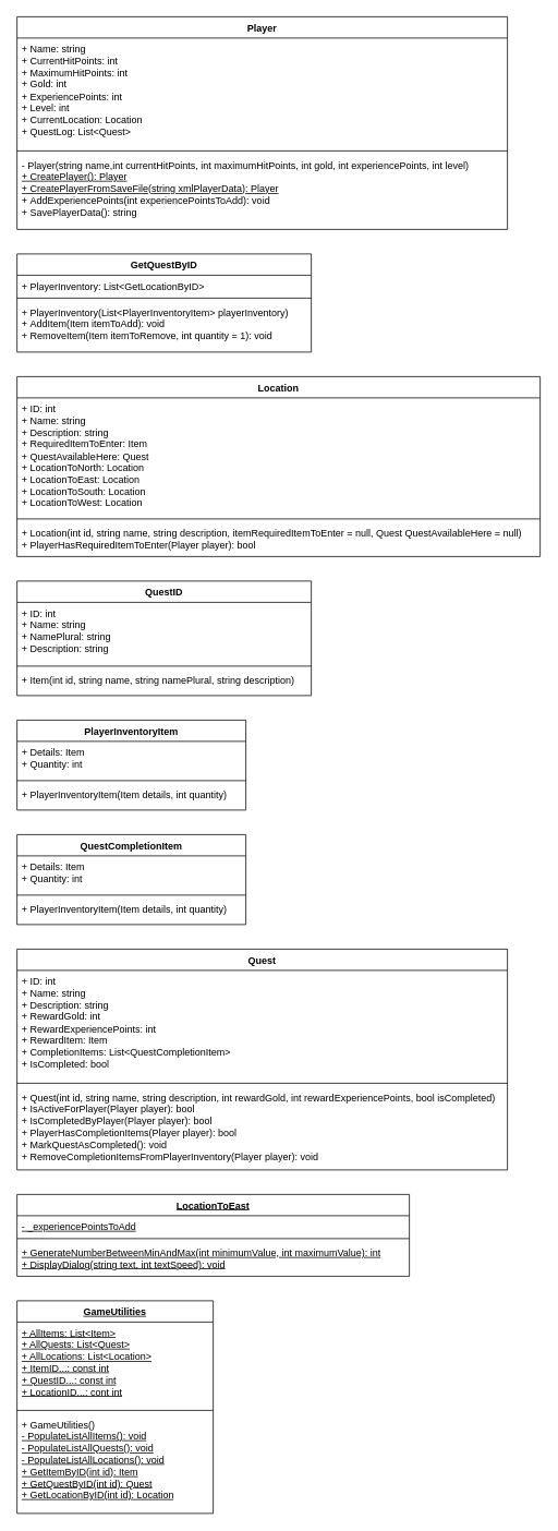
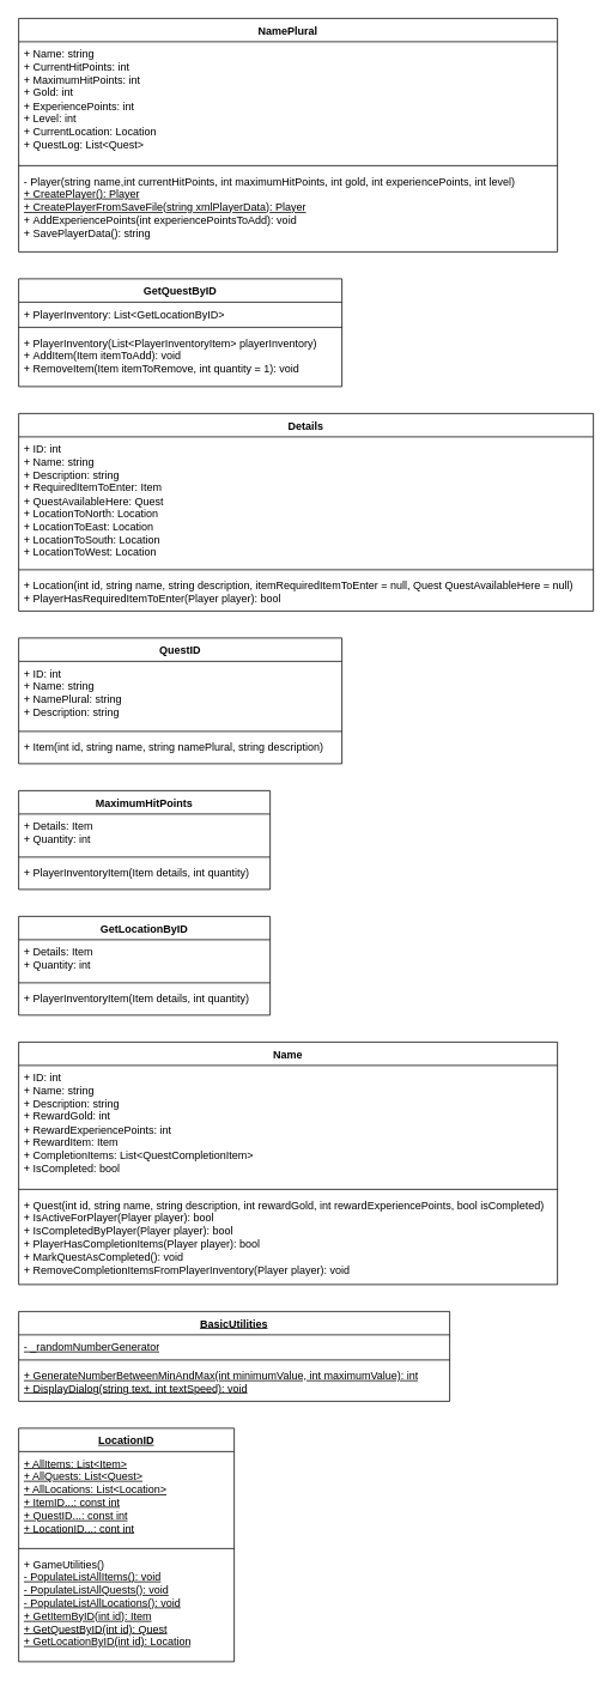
  <mxCell id="0" />
  <mxCell id="1" parent="0" />
- <mxCell id="2" value="Player" style="swimlane;fontStyle=1;align=center;verticalAlign=top;childLayout=stackLayout;horizontal=1;startSize=26;horizontalStack=0;resizeParent=1;resizeParentMax=0;resizeLast=0;collapsible=1;marginBottom=0;whiteSpace=wrap;html=1;" parent="1" vertex="1"><mxGeometry x="20" y="20" width="600" height="260" as="geometry" /></mxCell>
+ <mxCell id="2" value="NamePlural" style="swimlane;fontStyle=1;align=center;verticalAlign=top;childLayout=stackLayout;horizontal=1;startSize=26;horizontalStack=0;resizeParent=1;resizeParentMax=0;resizeLast=0;collapsible=1;marginBottom=0;whiteSpace=wrap;html=1;" parent="1" vertex="1"><mxGeometry x="20" y="20" width="600" height="260" as="geometry" /></mxCell>
  <mxCell id="3" value="+ Name: string&lt;br&gt;+ CurrentHitPoints: int&lt;br&gt;+ MaximumHitPoints: int&lt;br&gt;+ Gold: int&lt;br&gt;+ ExperiencePoints: int&lt;br&gt;+ Level: int&lt;br&gt;+ CurrentLocation: Location&lt;br&gt;+ QuestLog: List&amp;lt;Quest&amp;gt;" style="text;strokeColor=none;fillColor=none;align=left;verticalAlign=top;spacingLeft=4;spacingRight=4;overflow=hidden;rotatable=0;points=[[0,0.5],[1,0.5]];portConstraint=eastwest;whiteSpace=wrap;html=1;" parent="2" vertex="1"><mxGeometry y="26" width="600" height="134" as="geometry" /></mxCell>
  <mxCell id="4" value="" style="line;strokeWidth=1;fillColor=none;align=left;verticalAlign=middle;spacingTop=-1;spacingLeft=3;spacingRight=3;rotatable=0;labelPosition=right;points=[];portConstraint=eastwest;strokeColor=inherit;" parent="2" vertex="1"><mxGeometry y="160" width="600" height="8" as="geometry" /></mxCell>
  <mxCell id="5" value="- Player(string name,int currentHitPoints, int maximumHitPoints, int gold, int experiencePoints, int level)&lt;br&gt;&lt;u&gt;+ CreatePlayer(): Player&lt;/u&gt;&lt;br&gt;&lt;u&gt;+ CreatePlayerFromSaveFile(string xmlPlayerData): Player&lt;/u&gt;&lt;br&gt;+&amp;nbsp;AddExperiencePoints(int experiencePointsToAdd): void&lt;br&gt;+ SavePlayerData(): string" style="text;strokeColor=none;fillColor=none;align=left;verticalAlign=top;spacingLeft=4;spacingRight=4;overflow=hidden;rotatable=0;points=[[0,0.5],[1,0.5]];portConstraint=eastwest;whiteSpace=wrap;html=1;" parent="2" vertex="1"><mxGeometry y="168" width="600" height="92" as="geometry" /></mxCell>
  <mxCell id="6" value="GetQuestByID" style="swimlane;fontStyle=1;align=center;verticalAlign=top;childLayout=stackLayout;horizontal=1;startSize=26;horizontalStack=0;resizeParent=1;resizeParentMax=0;resizeLast=0;collapsible=1;marginBottom=0;whiteSpace=wrap;html=1;" parent="1" vertex="1"><mxGeometry x="20" y="310" width="360" height="120" as="geometry" /></mxCell>
  <mxCell id="7" value="+ PlayerInventory: List&amp;lt;GetLocationByID&amp;gt;" style="text;strokeColor=none;fillColor=none;align=left;verticalAlign=top;spacingLeft=4;spacingRight=4;overflow=hidden;rotatable=0;points=[[0,0.5],[1,0.5]];portConstraint=eastwest;whiteSpace=wrap;html=1;" parent="6" vertex="1"><mxGeometry y="26" width="360" height="24" as="geometry" /></mxCell>
  <mxCell id="8" value="" style="line;strokeWidth=1;fillColor=none;align=left;verticalAlign=middle;spacingTop=-1;spacingLeft=3;spacingRight=3;rotatable=0;labelPosition=right;points=[];portConstraint=eastwest;strokeColor=inherit;" parent="6" vertex="1"><mxGeometry y="50" width="360" height="8" as="geometry" /></mxCell>
  <mxCell id="9" value="+&amp;nbsp;PlayerInventory(List&amp;lt;PlayerInventoryItem&amp;gt; playerInventory)&lt;br&gt;+&amp;nbsp;AddItem(Item itemToAdd): void&lt;br&gt;+&amp;nbsp;RemoveItem(Item itemToRemove, int quantity = 1): void" style="text;strokeColor=none;fillColor=none;align=left;verticalAlign=top;spacingLeft=4;spacingRight=4;overflow=hidden;rotatable=0;points=[[0,0.5],[1,0.5]];portConstraint=eastwest;whiteSpace=wrap;html=1;" parent="6" vertex="1"><mxGeometry y="58" width="360" height="62" as="geometry" /></mxCell>
- <mxCell id="10" value="Location" style="swimlane;fontStyle=1;align=center;verticalAlign=top;childLayout=stackLayout;horizontal=1;startSize=26;horizontalStack=0;resizeParent=1;resizeParentMax=0;resizeLast=0;collapsible=1;marginBottom=0;whiteSpace=wrap;html=1;" parent="1" vertex="1"><mxGeometry x="20" y="460" width="640" height="220" as="geometry" /></mxCell>
+ <mxCell id="10" value="Details" style="swimlane;fontStyle=1;align=center;verticalAlign=top;childLayout=stackLayout;horizontal=1;startSize=26;horizontalStack=0;resizeParent=1;resizeParentMax=0;resizeLast=0;collapsible=1;marginBottom=0;whiteSpace=wrap;html=1;" parent="1" vertex="1"><mxGeometry x="20" y="460" width="640" height="220" as="geometry" /></mxCell>
  <mxCell id="11" value="+ ID: int&lt;br&gt;+ Name: string&lt;br&gt;+ Description: string&lt;br&gt;+&amp;nbsp;RequiredItemToEnter: Item&lt;br&gt;+&amp;nbsp;QuestAvailableHere: Quest&lt;br&gt;+&amp;nbsp;LocationToNorth: Location&lt;br&gt;+&amp;nbsp;LocationToEast: Location&lt;br&gt;+&amp;nbsp;LocationToSouth: Location&lt;br&gt;+&amp;nbsp;LocationToWest: Location" style="text;strokeColor=none;fillColor=none;align=left;verticalAlign=top;spacingLeft=4;spacingRight=4;overflow=hidden;rotatable=0;points=[[0,0.5],[1,0.5]];portConstraint=eastwest;whiteSpace=wrap;html=1;" parent="10" vertex="1"><mxGeometry y="26" width="640" height="144" as="geometry" /></mxCell>
  <mxCell id="12" value="" style="line;strokeWidth=1;fillColor=none;align=left;verticalAlign=middle;spacingTop=-1;spacingLeft=3;spacingRight=3;rotatable=0;labelPosition=right;points=[];portConstraint=eastwest;strokeColor=inherit;" parent="10" vertex="1"><mxGeometry y="170" width="640" height="8" as="geometry" /></mxCell>
  <mxCell id="13" value="+ Location(int id, string name, string description, itemRequiredItemToEnter = null, Quest QuestAvailableHere = null)&lt;br&gt;+ PlayerHasRequiredItemToEnter(Player player): bool" style="text;strokeColor=none;fillColor=none;align=left;verticalAlign=top;spacingLeft=4;spacingRight=4;overflow=hidden;rotatable=0;points=[[0,0.5],[1,0.5]];portConstraint=eastwest;whiteSpace=wrap;html=1;" parent="10" vertex="1"><mxGeometry y="178" width="640" height="42" as="geometry" /></mxCell>
- <mxCell id="14" value="Quest" style="swimlane;fontStyle=1;align=center;verticalAlign=top;childLayout=stackLayout;horizontal=1;startSize=26;horizontalStack=0;resizeParent=1;resizeParentMax=0;resizeLast=0;collapsible=1;marginBottom=0;whiteSpace=wrap;html=1;" parent="1" vertex="1"><mxGeometry x="20" y="1160" width="600" height="270" as="geometry" /></mxCell>
+ <mxCell id="14" value="Name" style="swimlane;fontStyle=1;align=center;verticalAlign=top;childLayout=stackLayout;horizontal=1;startSize=26;horizontalStack=0;resizeParent=1;resizeParentMax=0;resizeLast=0;collapsible=1;marginBottom=0;whiteSpace=wrap;html=1;" parent="1" vertex="1"><mxGeometry x="20" y="1160" width="600" height="270" as="geometry" /></mxCell>
  <mxCell id="15" value="+ ID: int&lt;br&gt;+ Name: string&lt;br&gt;+ Description: string&lt;br&gt;+ RewardGold: int&lt;br&gt;+ RewardExperiencePoints: int&lt;br&gt;+ RewardItem: Item&lt;br&gt;+ CompletionItems: List&amp;lt;QuestCompletionItem&amp;gt;&lt;br&gt;+ IsCompleted: bool" style="text;strokeColor=none;fillColor=none;align=left;verticalAlign=top;spacingLeft=4;spacingRight=4;overflow=hidden;rotatable=0;points=[[0,0.5],[1,0.5]];portConstraint=eastwest;whiteSpace=wrap;html=1;" parent="14" vertex="1"><mxGeometry y="26" width="600" height="134" as="geometry" /></mxCell>
  <mxCell id="16" value="" style="line;strokeWidth=1;fillColor=none;align=left;verticalAlign=middle;spacingTop=-1;spacingLeft=3;spacingRight=3;rotatable=0;labelPosition=right;points=[];portConstraint=eastwest;strokeColor=inherit;" parent="14" vertex="1"><mxGeometry y="160" width="600" height="8" as="geometry" /></mxCell>
  <mxCell id="17" value="+ Quest(int id, string name, string description, int rewardGold, int rewardExperiencePoints, bool isCompleted)&lt;br&gt;+ IsActiveForPlayer(Player player): bool&lt;br&gt;+ IsCompletedByPlayer(Player player): bool&lt;br&gt;+&amp;nbsp;PlayerHasCompletionItems(Player player): bool&lt;br&gt;+&amp;nbsp;MarkQuestAsCompleted(): void&lt;br&gt;+&amp;nbsp;RemoveCompletionItemsFromPlayerInventory(Player player): void" style="text;strokeColor=none;fillColor=none;align=left;verticalAlign=top;spacingLeft=4;spacingRight=4;overflow=hidden;rotatable=0;points=[[0,0.5],[1,0.5]];portConstraint=eastwest;whiteSpace=wrap;html=1;" parent="14" vertex="1"><mxGeometry y="168" width="600" height="102" as="geometry" /></mxCell>
- <mxCell id="18" value="&lt;u&gt;LocationToEast&lt;/u&gt;" style="swimlane;fontStyle=1;align=center;verticalAlign=top;childLayout=stackLayout;horizontal=1;startSize=26;horizontalStack=0;resizeParent=1;resizeParentMax=0;resizeLast=0;collapsible=1;marginBottom=0;whiteSpace=wrap;html=1;" parent="1" vertex="1"><mxGeometry x="20" y="1460" width="480" height="100" as="geometry" /></mxCell>
- <mxCell id="19" value="&lt;u&gt;- _experiencePointsToAdd&lt;/u&gt;" style="text;strokeColor=none;fillColor=none;align=left;verticalAlign=top;spacingLeft=4;spacingRight=4;overflow=hidden;rotatable=0;points=[[0,0.5],[1,0.5]];portConstraint=eastwest;whiteSpace=wrap;html=1;" parent="18" vertex="1"><mxGeometry y="26" width="480" height="24" as="geometry" /></mxCell>
+ <mxCell id="18" value="&lt;u&gt;BasicUtilities&lt;/u&gt;" style="swimlane;fontStyle=1;align=center;verticalAlign=top;childLayout=stackLayout;horizontal=1;startSize=26;horizontalStack=0;resizeParent=1;resizeParentMax=0;resizeLast=0;collapsible=1;marginBottom=0;whiteSpace=wrap;html=1;" parent="1" vertex="1"><mxGeometry x="20" y="1460" width="480" height="100" as="geometry" /></mxCell>
+ <mxCell id="19" value="&lt;u&gt;- _randomNumberGenerator&lt;/u&gt;" style="text;strokeColor=none;fillColor=none;align=left;verticalAlign=top;spacingLeft=4;spacingRight=4;overflow=hidden;rotatable=0;points=[[0,0.5],[1,0.5]];portConstraint=eastwest;whiteSpace=wrap;html=1;" parent="18" vertex="1"><mxGeometry y="26" width="480" height="24" as="geometry" /></mxCell>
  <mxCell id="20" value="" style="line;strokeWidth=1;fillColor=none;align=left;verticalAlign=middle;spacingTop=-1;spacingLeft=3;spacingRight=3;rotatable=0;labelPosition=right;points=[];portConstraint=eastwest;strokeColor=inherit;" parent="18" vertex="1"><mxGeometry y="50" width="480" height="8" as="geometry" /></mxCell>
  <mxCell id="21" value="&lt;u&gt;+ GenerateNumberBetweenMinAndMax(int minimumValue, int maximumValue): int&lt;br&gt;+ DisplayDialog(string text, int textSpeed): void&lt;br&gt;&lt;/u&gt;" style="text;strokeColor=none;fillColor=none;align=left;verticalAlign=top;spacingLeft=4;spacingRight=4;overflow=hidden;rotatable=0;points=[[0,0.5],[1,0.5]];portConstraint=eastwest;whiteSpace=wrap;html=1;" parent="18" vertex="1"><mxGeometry y="58" width="480" height="42" as="geometry" /></mxCell>
- <mxCell id="22" value="&lt;u&gt;GameUtilities&lt;/u&gt;" style="swimlane;fontStyle=1;align=center;verticalAlign=top;childLayout=stackLayout;horizontal=1;startSize=26;horizontalStack=0;resizeParent=1;resizeParentMax=0;resizeLast=0;collapsible=1;marginBottom=0;whiteSpace=wrap;html=1;" parent="1" vertex="1"><mxGeometry x="20" y="1590" width="240" height="260" as="geometry" /></mxCell>
+ <mxCell id="22" value="&lt;u&gt;LocationID&lt;/u&gt;" style="swimlane;fontStyle=1;align=center;verticalAlign=top;childLayout=stackLayout;horizontal=1;startSize=26;horizontalStack=0;resizeParent=1;resizeParentMax=0;resizeLast=0;collapsible=1;marginBottom=0;whiteSpace=wrap;html=1;" parent="1" vertex="1"><mxGeometry x="20" y="1590" width="240" height="260" as="geometry" /></mxCell>
  <mxCell id="23" value="&lt;u&gt;+ AllItems: List&amp;lt;Item&amp;gt;&lt;br&gt;+ AllQuests: List&amp;lt;Quest&amp;gt;&lt;br&gt;+ AllLocations: List&amp;lt;Location&amp;gt;&lt;br&gt;+ ItemID...: const int&lt;br&gt;+ QuestID...: const int&lt;br&gt;+ LocationID...: cont int&lt;/u&gt;" style="text;strokeColor=none;fillColor=none;align=left;verticalAlign=top;spacingLeft=4;spacingRight=4;overflow=hidden;rotatable=0;points=[[0,0.5],[1,0.5]];portConstraint=eastwest;whiteSpace=wrap;html=1;" parent="22" vertex="1"><mxGeometry y="26" width="240" height="104" as="geometry" /></mxCell>
  <mxCell id="24" value="" style="line;strokeWidth=1;fillColor=none;align=left;verticalAlign=middle;spacingTop=-1;spacingLeft=3;spacingRight=3;rotatable=0;labelPosition=right;points=[];portConstraint=eastwest;strokeColor=inherit;" parent="22" vertex="1"><mxGeometry y="130" width="240" height="8" as="geometry" /></mxCell>
  <mxCell id="25" value="+&amp;nbsp;&lt;span style=&quot;border-color: var(--border-color); text-align: center;&quot;&gt;GameUtilities()&lt;/span&gt;&lt;br&gt;&lt;u&gt;- PopulateListAllItems(): void&lt;/u&gt;&lt;br&gt;&lt;u&gt;- PopulateListAllQuests(): void&lt;/u&gt;&lt;br&gt;&lt;u&gt;- PopulateListAllLocations(): void&lt;/u&gt;&lt;br&gt;&lt;u&gt;+&amp;nbsp;GetItemByID(int id): Item&lt;/u&gt;&lt;br&gt;&lt;u&gt;+&amp;nbsp;GetQuestByID(int id): Quest&lt;/u&gt;&lt;br&gt;&lt;u&gt;+&amp;nbsp;GetLocationByID(int id): Location&lt;/u&gt;" style="text;strokeColor=none;fillColor=none;align=left;verticalAlign=top;spacingLeft=4;spacingRight=4;overflow=hidden;rotatable=0;points=[[0,0.5],[1,0.5]];portConstraint=eastwest;whiteSpace=wrap;html=1;" parent="22" vertex="1"><mxGeometry y="138" width="240" height="122" as="geometry" /></mxCell>
- <mxCell id="26" value="PlayerInventoryItem" style="swimlane;fontStyle=1;align=center;verticalAlign=top;childLayout=stackLayout;horizontal=1;startSize=26;horizontalStack=0;resizeParent=1;resizeParentMax=0;resizeLast=0;collapsible=1;marginBottom=0;whiteSpace=wrap;html=1;" parent="1" vertex="1"><mxGeometry x="20" y="880" width="280" height="110" as="geometry" /></mxCell>
+ <mxCell id="26" value="MaximumHitPoints" style="swimlane;fontStyle=1;align=center;verticalAlign=top;childLayout=stackLayout;horizontal=1;startSize=26;horizontalStack=0;resizeParent=1;resizeParentMax=0;resizeLast=0;collapsible=1;marginBottom=0;whiteSpace=wrap;html=1;" parent="1" vertex="1"><mxGeometry x="20" y="880" width="280" height="110" as="geometry" /></mxCell>
  <mxCell id="27" value="+ Details: Item&lt;br style=&quot;border-color: var(--border-color);&quot;&gt;+ Quantity: int" style="text;strokeColor=none;fillColor=none;align=left;verticalAlign=top;spacingLeft=4;spacingRight=4;overflow=hidden;rotatable=0;points=[[0,0.5],[1,0.5]];portConstraint=eastwest;whiteSpace=wrap;html=1;" parent="26" vertex="1"><mxGeometry y="26" width="280" height="44" as="geometry" /></mxCell>
  <mxCell id="28" value="" style="line;strokeWidth=1;fillColor=none;align=left;verticalAlign=middle;spacingTop=-1;spacingLeft=3;spacingRight=3;rotatable=0;labelPosition=right;points=[];portConstraint=eastwest;strokeColor=inherit;" parent="26" vertex="1"><mxGeometry y="70" width="280" height="8" as="geometry" /></mxCell>
  <mxCell id="29" value="+&amp;nbsp;PlayerInventoryItem(Item details, int quantity)" style="text;strokeColor=none;fillColor=none;align=left;verticalAlign=top;spacingLeft=4;spacingRight=4;overflow=hidden;rotatable=0;points=[[0,0.5],[1,0.5]];portConstraint=eastwest;whiteSpace=wrap;html=1;" parent="26" vertex="1"><mxGeometry y="78" width="280" height="32" as="geometry" /></mxCell>
- <mxCell id="30" value="QuestCompletionItem" style="swimlane;fontStyle=1;align=center;verticalAlign=top;childLayout=stackLayout;horizontal=1;startSize=26;horizontalStack=0;resizeParent=1;resizeParentMax=0;resizeLast=0;collapsible=1;marginBottom=0;whiteSpace=wrap;html=1;" parent="1" vertex="1"><mxGeometry x="20" y="1020" width="280" height="110" as="geometry" /></mxCell>
+ <mxCell id="30" value="GetLocationByID" style="swimlane;fontStyle=1;align=center;verticalAlign=top;childLayout=stackLayout;horizontal=1;startSize=26;horizontalStack=0;resizeParent=1;resizeParentMax=0;resizeLast=0;collapsible=1;marginBottom=0;whiteSpace=wrap;html=1;" parent="1" vertex="1"><mxGeometry x="20" y="1020" width="280" height="110" as="geometry" /></mxCell>
  <mxCell id="31" value="+ Details: Item&lt;br style=&quot;border-color: var(--border-color);&quot;&gt;+ Quantity: int" style="text;strokeColor=none;fillColor=none;align=left;verticalAlign=top;spacingLeft=4;spacingRight=4;overflow=hidden;rotatable=0;points=[[0,0.5],[1,0.5]];portConstraint=eastwest;whiteSpace=wrap;html=1;" parent="30" vertex="1"><mxGeometry y="26" width="280" height="44" as="geometry" /></mxCell>
  <mxCell id="32" value="" style="line;strokeWidth=1;fillColor=none;align=left;verticalAlign=middle;spacingTop=-1;spacingLeft=3;spacingRight=3;rotatable=0;labelPosition=right;points=[];portConstraint=eastwest;strokeColor=inherit;" parent="30" vertex="1"><mxGeometry y="70" width="280" height="8" as="geometry" /></mxCell>
  <mxCell id="33" value="+&amp;nbsp;PlayerInventoryItem(Item details, int quantity)" style="text;strokeColor=none;fillColor=none;align=left;verticalAlign=top;spacingLeft=4;spacingRight=4;overflow=hidden;rotatable=0;points=[[0,0.5],[1,0.5]];portConstraint=eastwest;whiteSpace=wrap;html=1;" parent="30" vertex="1"><mxGeometry y="78" width="280" height="32" as="geometry" /></mxCell>
  <mxCell id="34" value="QuestID" style="swimlane;fontStyle=1;align=center;verticalAlign=top;childLayout=stackLayout;horizontal=1;startSize=26;horizontalStack=0;resizeParent=1;resizeParentMax=0;resizeLast=0;collapsible=1;marginBottom=0;whiteSpace=wrap;html=1;" parent="1" vertex="1"><mxGeometry x="20" y="710" width="360" height="140" as="geometry" /></mxCell>
  <mxCell id="35" value="+ ID: int&lt;br style=&quot;border-color: var(--border-color);&quot;&gt;+ Name: string&lt;br style=&quot;border-color: var(--border-color);&quot;&gt;+ NamePlural: string&lt;br style=&quot;border-color: var(--border-color);&quot;&gt;+ Description: string" style="text;strokeColor=none;fillColor=none;align=left;verticalAlign=top;spacingLeft=4;spacingRight=4;overflow=hidden;rotatable=0;points=[[0,0.5],[1,0.5]];portConstraint=eastwest;whiteSpace=wrap;html=1;" parent="34" vertex="1"><mxGeometry y="26" width="360" height="74" as="geometry" /></mxCell>
  <mxCell id="36" value="" style="line;strokeWidth=1;fillColor=none;align=left;verticalAlign=middle;spacingTop=-1;spacingLeft=3;spacingRight=3;rotatable=0;labelPosition=right;points=[];portConstraint=eastwest;strokeColor=inherit;" parent="34" vertex="1"><mxGeometry y="100" width="360" height="8" as="geometry" /></mxCell>
  <mxCell id="37" value="+&amp;nbsp;Item(int id, string name, string namePlural, string description)" style="text;strokeColor=none;fillColor=none;align=left;verticalAlign=top;spacingLeft=4;spacingRight=4;overflow=hidden;rotatable=0;points=[[0,0.5],[1,0.5]];portConstraint=eastwest;whiteSpace=wrap;html=1;" parent="34" vertex="1"><mxGeometry y="108" width="360" height="32" as="geometry" /></mxCell>
